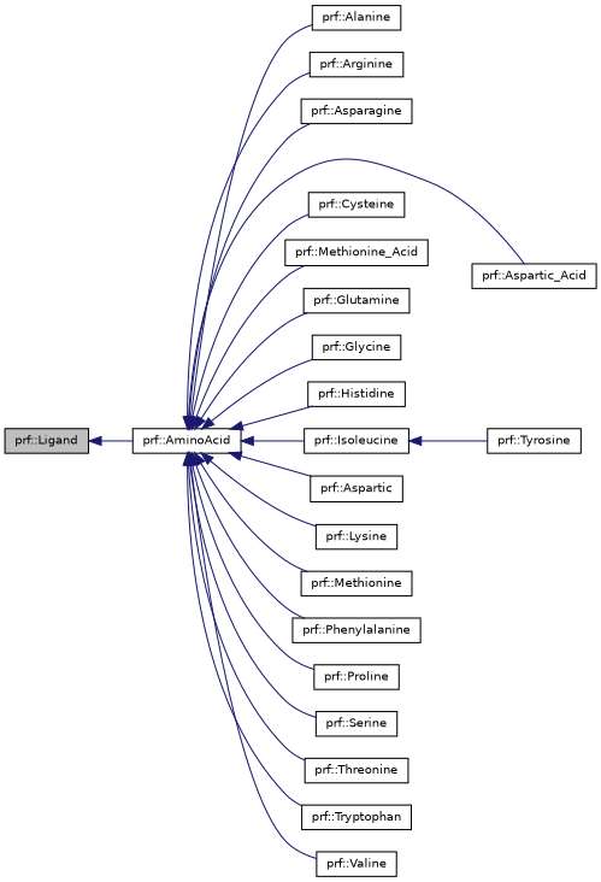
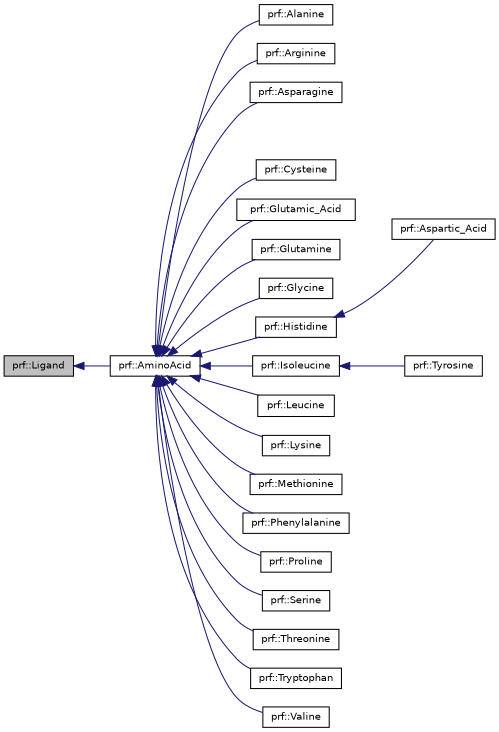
  digraph {
    rankdir=LR
    node [color=black fontname=Helvetica fontsize=10 shape=record]
    edge [color=midnightblue dir=back fontname=Helvetica fontsize=10 labelfontname=Helvetica labelfontsize=10 style=solid]
    n1 [fillcolor=grey75 fontcolor=black height=0.2 label="prf::Ligand" style=filled width=0.4]
    n2 [height=0.2 label="prf::AminoAcid" width=0.4]
    n3 [height=0.2 label="prf::Alanine" width=0.4]
    n4 [height=0.2 label="prf::Arginine" width=0.4]
    n5 [height=0.2 label="prf::Asparagine" width=0.4]
    n6 [height=0.2 label="prf::Aspartic_Acid" width=0.4]
    n7 [height=0.2 label="prf::Cysteine" width=0.4]
-   n8 [height=0.2 label="prf::Methionine_Acid" width=0.4]
+   n8 [height=0.2 label="prf::Glutamic_Acid" width=0.4]
    n9 [height=0.2 label="prf::Glutamine" width=0.4]
    n10 [height=0.2 label="prf::Glycine" width=0.4]
    n11 [height=0.2 label="prf::Histidine" width=0.4]
    n12 [height=0.2 label="prf::Isoleucine" width=0.4]
-   n13 [height=0.2 label="prf::Aspartic" width=0.4]
+   n13 [height=0.2 label="prf::Leucine" width=0.4]
    n14 [height=0.2 label="prf::Lysine" width=0.4]
    n15 [height=0.2 label="prf::Methionine" width=0.4]
    n16 [height=0.2 label="prf::Phenylalanine" width=0.4]
    n17 [height=0.2 label="prf::Proline" width=0.4]
    n18 [height=0.2 label="prf::Serine" width=0.4]
    n19 [height=0.2 label="prf::Threonine" width=0.4]
    n20 [height=0.2 label="prf::Tryptophan" width=0.4]
    n21 [height=0.2 label="prf::Valine" width=0.4]
    n22 [height=0.2 label="prf::Tyrosine" width=0.4]
    n1 -> n2
    n2 -> n3
    n2 -> n4
    n2 -> n5
-   n2 -> n6
+   n11 -> n6
    n2 -> n7
    n2 -> n8
    n2 -> n9
    n2 -> n10
    n2 -> n11
    n2 -> n12
    n2 -> n13
    n2 -> n14
    n2 -> n15
    n2 -> n16
    n2 -> n17
    n2 -> n18
    n2 -> n19
    n2 -> n20
    n2 -> n21
    n12 -> n22
  }
